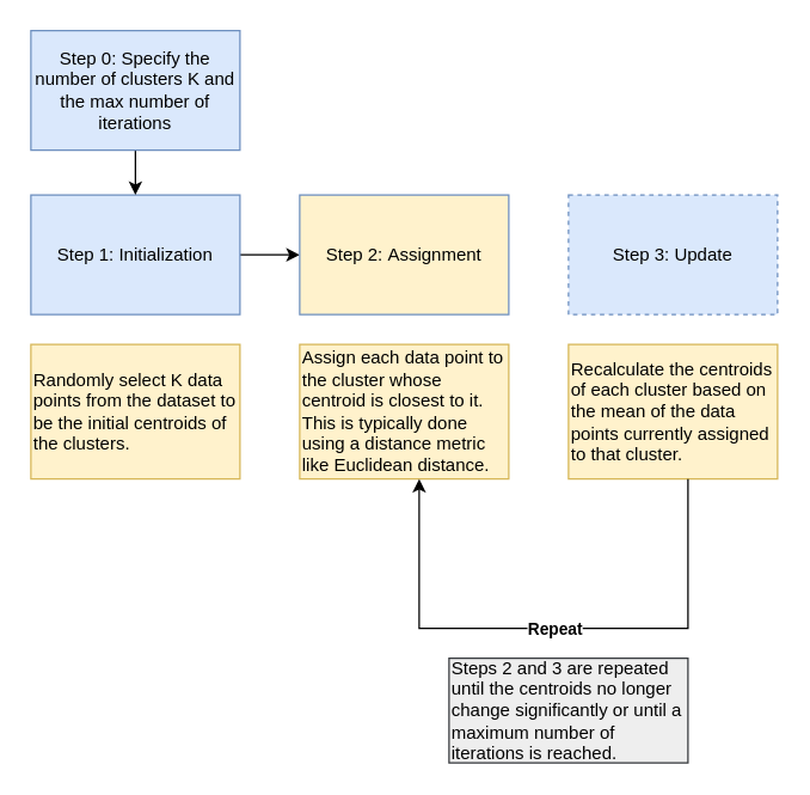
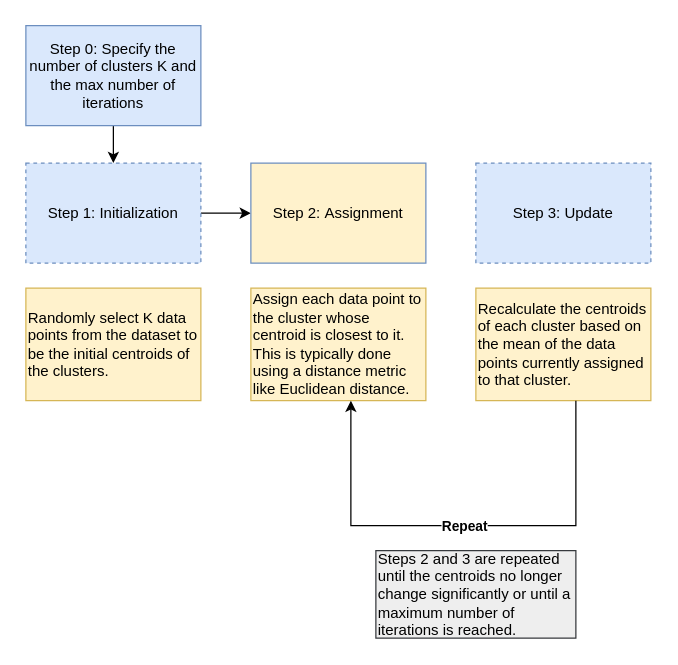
  <mxCell id="0" />
  <mxCell id="1" parent="0" />
  <mxCell id="2" value="" style="edgeStyle=orthogonalEdgeStyle;rounded=0;orthogonalLoop=1;jettySize=auto;html=1;" edge="1" parent="1" source="3"><mxGeometry relative="1" as="geometry"><mxPoint x="200" y="170" as="targetPoint" /></mxGeometry></mxCell>
- <mxCell id="3" value="Step 1:&amp;nbsp;Initialization" style="rounded=0;whiteSpace=wrap;html=1;fillColor=#dae8fc;strokeColor=#6c8ebf;" vertex="1" parent="1"><mxGeometry x="20" y="130" width="140" height="80" as="geometry" /></mxCell>
+ <mxCell id="3" value="Step 1:&amp;nbsp;Initialization" style="rounded=0;whiteSpace=wrap;html=1;fillColor=#dae8fc;strokeColor=#6c8ebf;dashed=1;" vertex="1" parent="1"><mxGeometry x="20" y="130" width="140" height="80" as="geometry" /></mxCell>
  <mxCell id="4" value="Randomly select K data points from the dataset to be the initial centroids of the clusters." style="text;html=1;strokeColor=#d6b656;fillColor=#fff2cc;align=left;verticalAlign=middle;whiteSpace=wrap;rounded=0;" vertex="1" parent="1"><mxGeometry x="20" y="230" width="140" height="90" as="geometry" /></mxCell>
  <mxCell id="5" value="Step 2:&amp;nbsp;Assignment" style="rounded=0;whiteSpace=wrap;html=1;fillColor=#fff2cc;strokeColor=#6c8ebf;" vertex="1" parent="1"><mxGeometry x="200" y="130" width="140" height="80" as="geometry" /></mxCell>
  <mxCell id="6" value="Step 3: Update" style="rounded=0;whiteSpace=wrap;html=1;fillColor=#dae8fc;strokeColor=#6c8ebf;dashed=1;" vertex="1" parent="1"><mxGeometry x="380" y="130" width="140" height="80" as="geometry" /></mxCell>
  <mxCell id="7" value="Assign each data point to the cluster whose centroid is closest to it. This is typically done using a distance metric like Euclidean distance." style="text;html=1;strokeColor=#d6b656;fillColor=#fff2cc;align=left;verticalAlign=middle;whiteSpace=wrap;rounded=0;" vertex="1" parent="1"><mxGeometry x="200" y="230" width="140" height="90" as="geometry" /></mxCell>
  <mxCell id="8" value="Recalculate the centroids of each cluster based on the mean of the data points currently assigned to that cluster." style="text;html=1;strokeColor=#d6b656;fillColor=#fff2cc;align=left;verticalAlign=middle;whiteSpace=wrap;rounded=0;" vertex="1" parent="1"><mxGeometry x="380" y="230" width="140" height="90" as="geometry" /></mxCell>
  <mxCell id="9" value="" style="endArrow=classic;html=1;rounded=0;" edge="1" parent="1"><mxGeometry relative="1" as="geometry"><mxPoint x="460" y="320" as="sourcePoint" /><mxPoint x="280" y="320" as="targetPoint" /><Array as="points"><mxPoint x="460" y="420" /><mxPoint x="280" y="420" /></Array></mxGeometry></mxCell>
  <mxCell id="10" value="Repeat" style="edgeLabel;resizable=0;html=1;align=center;verticalAlign=middle;fontStyle=1" connectable="0" vertex="1" parent="9"><mxGeometry relative="1" as="geometry" /></mxCell>
  <mxCell id="11" value="Steps 2 and 3 are repeated until the centroids no longer change significantly or until a maximum number of iterations is reached." style="text;html=1;strokeColor=#36393d;fillColor=#eeeeee;align=left;verticalAlign=middle;whiteSpace=wrap;rounded=0;" vertex="1" parent="1"><mxGeometry x="300" y="440" width="160" height="70" as="geometry" /></mxCell>
  <mxCell id="12" value="" style="edgeStyle=orthogonalEdgeStyle;rounded=0;orthogonalLoop=1;jettySize=auto;html=1;" edge="1" parent="1" source="13" target="3"><mxGeometry relative="1" as="geometry" /></mxCell>
  <mxCell id="13" value="Step 0: Specify the number of clusters K and the max number of iterations" style="rounded=0;whiteSpace=wrap;html=1;fillColor=#dae8fc;strokeColor=#6c8ebf;" vertex="1" parent="1"><mxGeometry x="20" y="20" width="140" height="80" as="geometry" /></mxCell>
